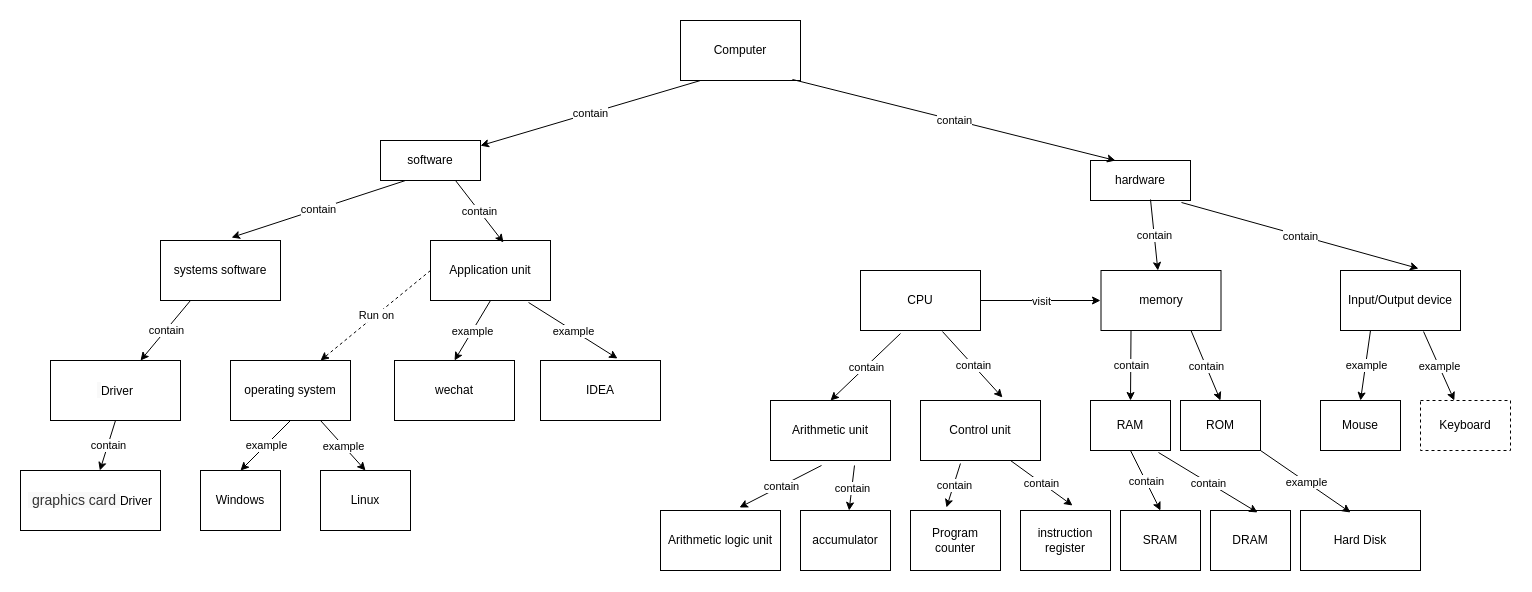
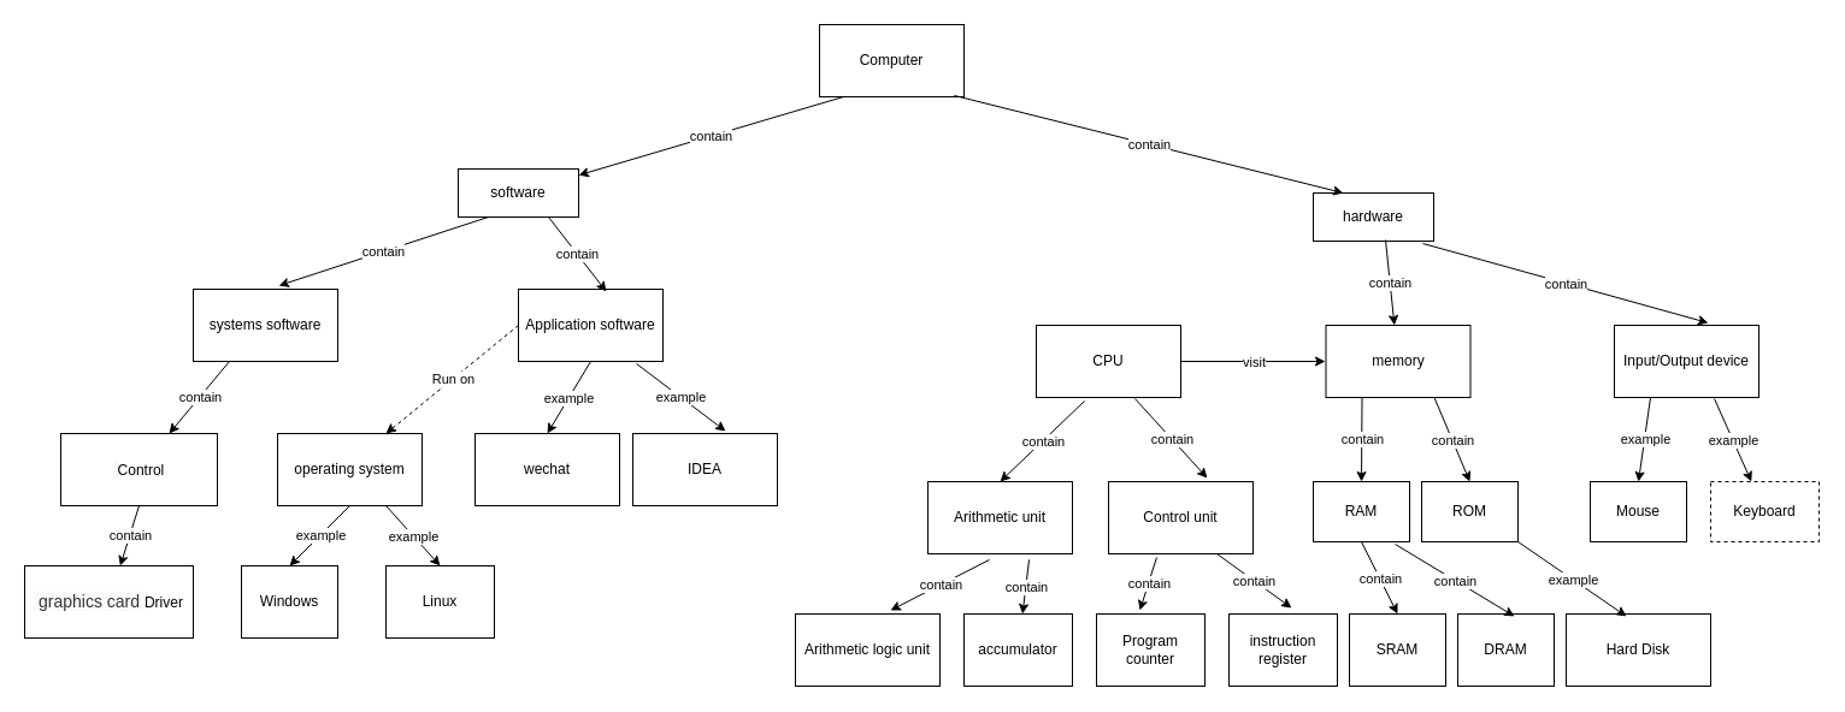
  <mxCell id="0" />
  <mxCell id="1" parent="0" />
  <mxCell id="2" value="Computer" style="rounded=0;whiteSpace=wrap;html=1;" vertex="1" parent="1"><mxGeometry x="680" y="20" width="120" height="60" as="geometry" /></mxCell>
  <mxCell id="3" value="hardware" style="rounded=0;whiteSpace=wrap;html=1;" vertex="1" parent="1"><mxGeometry x="1090" y="160" width="100" height="40" as="geometry" /></mxCell>
  <mxCell id="4" value="software" style="rounded=0;whiteSpace=wrap;html=1;" vertex="1" parent="1"><mxGeometry x="380" y="140" width="100" height="40" as="geometry" /></mxCell>
  <mxCell id="5" value="" style="endArrow=classic;html=1;exitX=0.167;exitY=1;exitDx=0;exitDy=0;exitPerimeter=0;" edge="1" parent="1" source="2" target="4"><mxGeometry relative="1" as="geometry"><mxPoint x="410" y="320" as="sourcePoint" /><mxPoint x="510" y="320" as="targetPoint" /></mxGeometry></mxCell>
  <mxCell id="6" value="contain" style="edgeLabel;resizable=0;html=1;align=center;verticalAlign=middle;" connectable="0" vertex="1" parent="5"><mxGeometry relative="1" as="geometry" /></mxCell>
  <mxCell id="7" value="" style="endArrow=classic;html=1;exitX=0.933;exitY=0.983;exitDx=0;exitDy=0;exitPerimeter=0;entryX=0.25;entryY=0;entryDx=0;entryDy=0;" edge="1" parent="1" source="2" target="3"><mxGeometry relative="1" as="geometry"><mxPoint x="410" y="320" as="sourcePoint" /><mxPoint x="510" y="320" as="targetPoint" /></mxGeometry></mxCell>
  <mxCell id="8" value="contain" style="edgeLabel;resizable=0;html=1;align=center;verticalAlign=middle;" connectable="0" vertex="1" parent="7"><mxGeometry relative="1" as="geometry" /></mxCell>
  <mxCell id="9" value="CPU" style="rounded=0;whiteSpace=wrap;html=1;" vertex="1" parent="1"><mxGeometry x="860" y="270" width="120" height="60" as="geometry" /></mxCell>
  <mxCell id="10" value="memory" style="rounded=0;whiteSpace=wrap;html=1;" vertex="1" parent="1"><mxGeometry x="1100.5" y="270" width="120" height="60" as="geometry" /></mxCell>
  <mxCell id="11" value="Input/Output device" style="rounded=0;whiteSpace=wrap;html=1;" vertex="1" parent="1"><mxGeometry x="1340" y="270" width="120" height="60" as="geometry" /></mxCell>
  <mxCell id="12" value="Arithmetic unit" style="rounded=0;whiteSpace=wrap;html=1;" vertex="1" parent="1"><mxGeometry x="770" y="400" width="120" height="60" as="geometry" /></mxCell>
  <mxCell id="13" value="Control unit" style="rounded=0;whiteSpace=wrap;html=1;" vertex="1" parent="1"><mxGeometry x="920" y="400" width="120" height="60" as="geometry" /></mxCell>
  <mxCell id="14" value="RAM" style="rounded=0;whiteSpace=wrap;html=1;" vertex="1" parent="1"><mxGeometry x="1090" y="400" width="80" height="50" as="geometry" /></mxCell>
  <mxCell id="15" value="ROM" style="rounded=0;whiteSpace=wrap;html=1;" vertex="1" parent="1"><mxGeometry x="1180" y="400" width="80" height="50" as="geometry" /></mxCell>
  <mxCell id="16" value="Mouse" style="rounded=0;whiteSpace=wrap;html=1;" vertex="1" parent="1"><mxGeometry x="1320" y="400" width="80" height="50" as="geometry" /></mxCell>
  <mxCell id="17" value="Keyboard" style="rounded=0;whiteSpace=wrap;html=1;dashed=1;" vertex="1" parent="1"><mxGeometry x="1420" y="400" width="90" height="50" as="geometry" /></mxCell>
  <mxCell id="18" value="" style="endArrow=classic;html=1;exitX=0.6;exitY=0.975;exitDx=0;exitDy=0;exitPerimeter=0;" edge="1" parent="1" source="3" target="10"><mxGeometry relative="1" as="geometry"><mxPoint x="870" y="340" as="sourcePoint" /><mxPoint x="970" y="340" as="targetPoint" /></mxGeometry></mxCell>
  <mxCell id="19" value="contain" style="edgeLabel;resizable=0;html=1;align=center;verticalAlign=middle;" connectable="0" vertex="1" parent="18"><mxGeometry relative="1" as="geometry" /></mxCell>
  <mxCell id="20" value="" style="endArrow=classic;html=1;exitX=0.91;exitY=1.05;exitDx=0;exitDy=0;exitPerimeter=0;entryX=0.65;entryY=-0.033;entryDx=0;entryDy=0;entryPerimeter=0;" edge="1" parent="1" source="3" target="11"><mxGeometry relative="1" as="geometry"><mxPoint x="870" y="340" as="sourcePoint" /><mxPoint x="970" y="340" as="targetPoint" /></mxGeometry></mxCell>
  <mxCell id="21" value="contain" style="edgeLabel;resizable=0;html=1;align=center;verticalAlign=middle;" connectable="0" vertex="1" parent="20"><mxGeometry relative="1" as="geometry" /></mxCell>
  <mxCell id="22" value="Arithmetic logic unit" style="rounded=0;whiteSpace=wrap;html=1;" vertex="1" parent="1"><mxGeometry x="660" y="510" width="120" height="60" as="geometry" /></mxCell>
  <mxCell id="23" value="accumulator" style="rounded=0;whiteSpace=wrap;html=1;" vertex="1" parent="1"><mxGeometry x="800" y="510" width="90" height="60" as="geometry" /></mxCell>
  <mxCell id="24" value="Program counter" style="rounded=0;whiteSpace=wrap;html=1;" vertex="1" parent="1"><mxGeometry x="910" y="510" width="90" height="60" as="geometry" /></mxCell>
  <mxCell id="25" value="instruction register" style="rounded=0;whiteSpace=wrap;html=1;" vertex="1" parent="1"><mxGeometry x="1020" y="510" width="90" height="60" as="geometry" /></mxCell>
  <mxCell id="26" value="SRAM" style="rounded=0;whiteSpace=wrap;html=1;" vertex="1" parent="1"><mxGeometry x="1120" y="510" width="80" height="60" as="geometry" /></mxCell>
  <mxCell id="27" value="DRAM" style="rounded=0;whiteSpace=wrap;html=1;" vertex="1" parent="1"><mxGeometry x="1210" y="510" width="80" height="60" as="geometry" /></mxCell>
  <mxCell id="28" value="Hard Disk" style="rounded=0;whiteSpace=wrap;html=1;" vertex="1" parent="1"><mxGeometry x="1300" y="510" width="120" height="60" as="geometry" /></mxCell>
- <mxCell id="29" value="Application unit" style="rounded=0;whiteSpace=wrap;html=1;" vertex="1" parent="1"><mxGeometry x="430" y="240" width="120" height="60" as="geometry" /></mxCell>
+ <mxCell id="29" value="Application software" style="rounded=0;whiteSpace=wrap;html=1;" vertex="1" parent="1"><mxGeometry x="430" y="240" width="120" height="60" as="geometry" /></mxCell>
  <mxCell id="30" value="systems software" style="rounded=0;whiteSpace=wrap;html=1;" vertex="1" parent="1"><mxGeometry x="160" y="240" width="120" height="60" as="geometry" /></mxCell>
- <mxCell id="31" value="&lt;span id=&quot;w_19&quot; style=&quot;color: rgb(51 , 51 , 51) ; font-family: &amp;#34;arial&amp;#34; , &amp;#34;pingfang sc&amp;#34; , &amp;#34;hiragino sans gb&amp;#34; , &amp;#34;stheiti&amp;#34; , &amp;#34;microsoft yahei&amp;#34; , &amp;#34;wenquanyi micro hei&amp;#34; , sans-serif ; font-size: 14px ; text-align: left ; background-color: rgb(249 , 249 , 249)&quot;&gt;&amp;nbsp;&lt;/span&gt;Driver" style="rounded=0;whiteSpace=wrap;html=1;" vertex="1" parent="1"><mxGeometry x="50" y="360" width="130" height="60" as="geometry" /></mxCell>
+ <mxCell id="31" value="&lt;span id=&quot;w_19&quot; style=&quot;color: rgb(51 , 51 , 51) ; font-family: &amp;#34;arial&amp;#34; , &amp;#34;pingfang sc&amp;#34; , &amp;#34;hiragino sans gb&amp;#34; , &amp;#34;stheiti&amp;#34; , &amp;#34;microsoft yahei&amp;#34; , &amp;#34;wenquanyi micro hei&amp;#34; , sans-serif ; font-size: 14px ; text-align: left ; background-color: rgb(249 , 249 , 249)&quot;&gt;&amp;nbsp;&lt;/span&gt;Control" style="rounded=0;whiteSpace=wrap;html=1;" vertex="1" parent="1"><mxGeometry x="50" y="360" width="130" height="60" as="geometry" /></mxCell>
  <mxCell id="32" value="operating system" style="rounded=0;whiteSpace=wrap;html=1;" vertex="1" parent="1"><mxGeometry x="230" y="360" width="120" height="60" as="geometry" /></mxCell>
  <mxCell id="33" value="wechat" style="rounded=0;whiteSpace=wrap;html=1;" vertex="1" parent="1"><mxGeometry x="394" y="360" width="120" height="60" as="geometry" /></mxCell>
- <mxCell id="34" value="IDEA" style="rounded=0;whiteSpace=wrap;html=1;" vertex="1" parent="1"><mxGeometry x="540" y="360" width="120" height="60" as="geometry" /></mxCell>
+ <mxCell id="34" value="IDEA" style="rounded=0;whiteSpace=wrap;html=1;" vertex="1" parent="1"><mxGeometry x="525" y="360" width="120" height="60" as="geometry" /></mxCell>
  <mxCell id="35" value="&lt;span id=&quot;w_19&quot; style=&quot;color: rgb(51 , 51 , 51) ; font-family: &amp;#34;arial&amp;#34; , &amp;#34;pingfang sc&amp;#34; , &amp;#34;hiragino sans gb&amp;#34; , &amp;#34;stheiti&amp;#34; , &amp;#34;microsoft yahei&amp;#34; , &amp;#34;wenquanyi micro hei&amp;#34; , sans-serif ; font-size: 14px ; text-align: left ; background-color: rgb(249 , 249 , 249)&quot;&gt;&amp;nbsp;&lt;/span&gt;&lt;span id=&quot;w_20&quot; class=&quot;&quot; style=&quot;color: rgb(51 , 51 , 51) ; font-family: &amp;#34;arial&amp;#34; , &amp;#34;pingfang sc&amp;#34; , &amp;#34;hiragino sans gb&amp;#34; , &amp;#34;stheiti&amp;#34; , &amp;#34;microsoft yahei&amp;#34; , &amp;#34;wenquanyi micro hei&amp;#34; , sans-serif ; font-size: 14px ; text-align: left ; background-color: rgb(249 , 249 , 249)&quot;&gt;graphics&amp;nbsp;&lt;/span&gt;&lt;span id=&quot;w_21&quot; class=&quot;&quot; style=&quot;color: rgb(51 , 51 , 51) ; font-family: &amp;#34;arial&amp;#34; , &amp;#34;pingfang sc&amp;#34; , &amp;#34;hiragino sans gb&amp;#34; , &amp;#34;stheiti&amp;#34; , &amp;#34;microsoft yahei&amp;#34; , &amp;#34;wenquanyi micro hei&amp;#34; , sans-serif ; font-size: 14px ; text-align: left ; background-color: rgb(249 , 249 , 249)&quot;&gt;card&amp;nbsp;&lt;/span&gt;&lt;span&gt;Driver&lt;/span&gt;" style="rounded=0;whiteSpace=wrap;html=1;" vertex="1" parent="1"><mxGeometry x="20" y="470" width="140" height="60" as="geometry" /></mxCell>
  <mxCell id="36" value="Windows" style="rounded=0;whiteSpace=wrap;html=1;" vertex="1" parent="1"><mxGeometry x="200" y="470" width="80" height="60" as="geometry" /></mxCell>
  <mxCell id="37" value="Linux" style="rounded=0;whiteSpace=wrap;html=1;" vertex="1" parent="1"><mxGeometry x="320" y="470" width="90" height="60" as="geometry" /></mxCell>
  <mxCell id="38" value="" style="endArrow=classic;html=1;entryX=0.5;entryY=0;entryDx=0;entryDy=0;" edge="1" parent="1" target="12"><mxGeometry relative="1" as="geometry"><mxPoint x="900" y="333" as="sourcePoint" /><mxPoint x="1160" y="340" as="targetPoint" /></mxGeometry></mxCell>
  <mxCell id="39" value="contain" style="edgeLabel;resizable=0;html=1;align=center;verticalAlign=middle;" connectable="0" vertex="1" parent="38"><mxGeometry relative="1" as="geometry" /></mxCell>
  <mxCell id="40" value="" style="endArrow=classic;html=1;exitX=0.683;exitY=1.017;exitDx=0;exitDy=0;exitPerimeter=0;entryX=0.683;entryY=-0.05;entryDx=0;entryDy=0;entryPerimeter=0;" edge="1" parent="1" source="9" target="13"><mxGeometry relative="1" as="geometry"><mxPoint x="1060" y="340" as="sourcePoint" /><mxPoint x="1160" y="340" as="targetPoint" /></mxGeometry></mxCell>
  <mxCell id="41" value="contain" style="edgeLabel;resizable=0;html=1;align=center;verticalAlign=middle;" connectable="0" vertex="1" parent="40"><mxGeometry relative="1" as="geometry" /></mxCell>
  <mxCell id="42" value="" style="endArrow=classic;html=1;exitX=0.25;exitY=1;exitDx=0;exitDy=0;entryX=0.5;entryY=0;entryDx=0;entryDy=0;" edge="1" parent="1" source="10" target="14"><mxGeometry relative="1" as="geometry"><mxPoint x="1060" y="340" as="sourcePoint" /><mxPoint x="1131" y="390" as="targetPoint" /></mxGeometry></mxCell>
  <mxCell id="43" value="contain" style="edgeLabel;resizable=0;html=1;align=center;verticalAlign=middle;" connectable="0" vertex="1" parent="42"><mxGeometry relative="1" as="geometry" /></mxCell>
  <mxCell id="44" value="" style="endArrow=classic;html=1;exitX=0.75;exitY=1;exitDx=0;exitDy=0;entryX=0.5;entryY=0;entryDx=0;entryDy=0;" edge="1" parent="1" source="10" target="15"><mxGeometry relative="1" as="geometry"><mxPoint x="1060" y="340" as="sourcePoint" /><mxPoint x="1160" y="340" as="targetPoint" /></mxGeometry></mxCell>
  <mxCell id="45" value="contain" style="edgeLabel;resizable=0;html=1;align=center;verticalAlign=middle;" connectable="0" vertex="1" parent="44"><mxGeometry relative="1" as="geometry" /></mxCell>
  <mxCell id="46" value="" style="endArrow=classic;html=1;exitX=0.25;exitY=1;exitDx=0;exitDy=0;entryX=0.5;entryY=0;entryDx=0;entryDy=0;" edge="1" parent="1" source="11" target="16"><mxGeometry relative="1" as="geometry"><mxPoint x="1060" y="340" as="sourcePoint" /><mxPoint x="1160" y="340" as="targetPoint" /></mxGeometry></mxCell>
  <mxCell id="47" value="example" style="edgeLabel;resizable=0;html=1;align=center;verticalAlign=middle;" connectable="0" vertex="1" parent="46"><mxGeometry relative="1" as="geometry" /></mxCell>
  <mxCell id="48" value="" style="endArrow=classic;html=1;exitX=0.692;exitY=1.017;exitDx=0;exitDy=0;exitPerimeter=0;" edge="1" parent="1" source="11" target="17"><mxGeometry relative="1" as="geometry"><mxPoint x="1060" y="340" as="sourcePoint" /><mxPoint x="1160" y="340" as="targetPoint" /></mxGeometry></mxCell>
  <mxCell id="49" value="example" style="edgeLabel;resizable=0;html=1;align=center;verticalAlign=middle;" connectable="0" vertex="1" parent="48"><mxGeometry relative="1" as="geometry" /></mxCell>
  <mxCell id="50" value="" style="endArrow=classic;html=1;exitX=0.425;exitY=1.083;exitDx=0;exitDy=0;exitPerimeter=0;entryX=0.658;entryY=-0.05;entryDx=0;entryDy=0;entryPerimeter=0;" edge="1" parent="1" source="12" target="22"><mxGeometry relative="1" as="geometry"><mxPoint x="1060" y="340" as="sourcePoint" /><mxPoint x="1160" y="340" as="targetPoint" /></mxGeometry></mxCell>
  <mxCell id="51" value="contain" style="edgeLabel;resizable=0;html=1;align=center;verticalAlign=middle;" connectable="0" vertex="1" parent="50"><mxGeometry relative="1" as="geometry" /></mxCell>
  <mxCell id="52" value="" style="endArrow=classic;html=1;exitX=0.7;exitY=1.083;exitDx=0;exitDy=0;exitPerimeter=0;" edge="1" parent="1" source="12" target="23"><mxGeometry relative="1" as="geometry"><mxPoint x="1060" y="340" as="sourcePoint" /><mxPoint x="1160" y="340" as="targetPoint" /></mxGeometry></mxCell>
  <mxCell id="53" value="contain" style="edgeLabel;resizable=0;html=1;align=center;verticalAlign=middle;" connectable="0" vertex="1" parent="52"><mxGeometry relative="1" as="geometry" /></mxCell>
  <mxCell id="54" value="" style="endArrow=classic;html=1;exitX=0.333;exitY=1.05;exitDx=0;exitDy=0;exitPerimeter=0;entryX=0.4;entryY=-0.05;entryDx=0;entryDy=0;entryPerimeter=0;" edge="1" parent="1" source="13" target="24"><mxGeometry relative="1" as="geometry"><mxPoint x="1060" y="340" as="sourcePoint" /><mxPoint x="1160" y="340" as="targetPoint" /></mxGeometry></mxCell>
  <mxCell id="55" value="contain" style="edgeLabel;resizable=0;html=1;align=center;verticalAlign=middle;" connectable="0" vertex="1" parent="54"><mxGeometry relative="1" as="geometry" /></mxCell>
  <mxCell id="56" value="" style="endArrow=classic;html=1;exitX=0.5;exitY=1;exitDx=0;exitDy=0;entryX=0.5;entryY=0;entryDx=0;entryDy=0;" edge="1" parent="1" source="14" target="26"><mxGeometry relative="1" as="geometry"><mxPoint x="1060" y="340" as="sourcePoint" /><mxPoint x="1160" y="340" as="targetPoint" /></mxGeometry></mxCell>
  <mxCell id="57" value="contain" style="edgeLabel;resizable=0;html=1;align=center;verticalAlign=middle;" connectable="0" vertex="1" parent="56"><mxGeometry relative="1" as="geometry" /></mxCell>
  <mxCell id="58" value="" style="endArrow=classic;html=1;exitX=0.75;exitY=1;exitDx=0;exitDy=0;entryX=0.578;entryY=-0.083;entryDx=0;entryDy=0;entryPerimeter=0;" edge="1" parent="1" source="13" target="25"><mxGeometry relative="1" as="geometry"><mxPoint x="1060" y="340" as="sourcePoint" /><mxPoint x="1160" y="340" as="targetPoint" /></mxGeometry></mxCell>
  <mxCell id="59" value="contain" style="edgeLabel;resizable=0;html=1;align=center;verticalAlign=middle;" connectable="0" vertex="1" parent="58"><mxGeometry relative="1" as="geometry" /></mxCell>
  <mxCell id="60" value="" style="endArrow=classic;html=1;exitX=0.85;exitY=1.04;exitDx=0;exitDy=0;exitPerimeter=0;entryX=0.588;entryY=0.033;entryDx=0;entryDy=0;entryPerimeter=0;" edge="1" parent="1" source="14" target="27"><mxGeometry relative="1" as="geometry"><mxPoint x="1060" y="340" as="sourcePoint" /><mxPoint x="1160" y="340" as="targetPoint" /></mxGeometry></mxCell>
  <mxCell id="61" value="contain" style="edgeLabel;resizable=0;html=1;align=center;verticalAlign=middle;" connectable="0" vertex="1" parent="60"><mxGeometry relative="1" as="geometry" /></mxCell>
  <mxCell id="62" value="" style="endArrow=classic;html=1;exitX=1;exitY=1;exitDx=0;exitDy=0;entryX=0.417;entryY=0.033;entryDx=0;entryDy=0;entryPerimeter=0;" edge="1" parent="1" source="15" target="28"><mxGeometry relative="1" as="geometry"><mxPoint x="1060" y="340" as="sourcePoint" /><mxPoint x="1160" y="340" as="targetPoint" /></mxGeometry></mxCell>
  <mxCell id="63" value="example" style="edgeLabel;resizable=0;html=1;align=center;verticalAlign=middle;" connectable="0" vertex="1" parent="62"><mxGeometry relative="1" as="geometry" /></mxCell>
  <mxCell id="64" value="" style="endArrow=classic;html=1;exitX=0.25;exitY=1;exitDx=0;exitDy=0;entryX=0.592;entryY=-0.05;entryDx=0;entryDy=0;entryPerimeter=0;" edge="1" parent="1" source="4" target="30"><mxGeometry relative="1" as="geometry"><mxPoint x="570" y="340" as="sourcePoint" /><mxPoint x="670" y="340" as="targetPoint" /></mxGeometry></mxCell>
  <mxCell id="65" value="contain" style="edgeLabel;resizable=0;html=1;align=center;verticalAlign=middle;" connectable="0" vertex="1" parent="64"><mxGeometry relative="1" as="geometry" /></mxCell>
  <mxCell id="66" value="" style="endArrow=classic;html=1;exitX=0.75;exitY=1;exitDx=0;exitDy=0;entryX=0.608;entryY=0.033;entryDx=0;entryDy=0;entryPerimeter=0;" edge="1" parent="1" source="4" target="29"><mxGeometry relative="1" as="geometry"><mxPoint x="570" y="340" as="sourcePoint" /><mxPoint x="670" y="340" as="targetPoint" /></mxGeometry></mxCell>
  <mxCell id="67" value="contain" style="edgeLabel;resizable=0;html=1;align=center;verticalAlign=middle;" connectable="0" vertex="1" parent="66"><mxGeometry relative="1" as="geometry" /></mxCell>
  <mxCell id="68" value="" style="endArrow=classic;html=1;exitX=0.25;exitY=1;exitDx=0;exitDy=0;" edge="1" parent="1" source="30" target="31"><mxGeometry relative="1" as="geometry"><mxPoint x="570" y="340" as="sourcePoint" /><mxPoint x="670" y="340" as="targetPoint" /></mxGeometry></mxCell>
  <mxCell id="69" value="contain" style="edgeLabel;resizable=0;html=1;align=center;verticalAlign=middle;" connectable="0" vertex="1" parent="68"><mxGeometry relative="1" as="geometry" /></mxCell>
  <mxCell id="70" value="" style="endArrow=classic;html=1;exitX=0.5;exitY=1;exitDx=0;exitDy=0;entryX=0.5;entryY=0;entryDx=0;entryDy=0;" edge="1" parent="1" source="29" target="33"><mxGeometry relative="1" as="geometry"><mxPoint x="570" y="340" as="sourcePoint" /><mxPoint x="670" y="340" as="targetPoint" /></mxGeometry></mxCell>
  <mxCell id="71" value="example" style="edgeLabel;resizable=0;html=1;align=center;verticalAlign=middle;" connectable="0" vertex="1" parent="70"><mxGeometry relative="1" as="geometry" /></mxCell>
  <mxCell id="72" value="" style="endArrow=classic;html=1;exitX=0.817;exitY=1.033;exitDx=0;exitDy=0;exitPerimeter=0;entryX=0.642;entryY=-0.033;entryDx=0;entryDy=0;entryPerimeter=0;" edge="1" parent="1" source="29" target="34"><mxGeometry relative="1" as="geometry"><mxPoint x="570" y="340" as="sourcePoint" /><mxPoint x="670" y="340" as="targetPoint" /></mxGeometry></mxCell>
  <mxCell id="73" value="example" style="edgeLabel;resizable=0;html=1;align=center;verticalAlign=middle;" connectable="0" vertex="1" parent="72"><mxGeometry relative="1" as="geometry" /></mxCell>
  <mxCell id="74" value="" style="endArrow=classic;html=1;exitX=0.5;exitY=1;exitDx=0;exitDy=0;" edge="1" parent="1" source="31" target="35"><mxGeometry relative="1" as="geometry"><mxPoint x="570" y="340" as="sourcePoint" /><mxPoint x="670" y="340" as="targetPoint" /></mxGeometry></mxCell>
  <mxCell id="75" value="contain" style="edgeLabel;resizable=0;html=1;align=center;verticalAlign=middle;" connectable="0" vertex="1" parent="74"><mxGeometry relative="1" as="geometry" /></mxCell>
  <mxCell id="76" value="" style="endArrow=classic;html=1;exitX=0.5;exitY=1;exitDx=0;exitDy=0;entryX=0.5;entryY=0;entryDx=0;entryDy=0;" edge="1" parent="1" source="32" target="36"><mxGeometry relative="1" as="geometry"><mxPoint x="570" y="340" as="sourcePoint" /><mxPoint x="670" y="340" as="targetPoint" /></mxGeometry></mxCell>
  <mxCell id="77" value="example" style="edgeLabel;resizable=0;html=1;align=center;verticalAlign=middle;" connectable="0" vertex="1" parent="76"><mxGeometry relative="1" as="geometry" /></mxCell>
  <mxCell id="78" value="" style="endArrow=classic;html=1;exitX=0.75;exitY=1;exitDx=0;exitDy=0;entryX=0.5;entryY=0;entryDx=0;entryDy=0;" edge="1" parent="1" source="32" target="37"><mxGeometry relative="1" as="geometry"><mxPoint x="570" y="340" as="sourcePoint" /><mxPoint x="670" y="340" as="targetPoint" /></mxGeometry></mxCell>
  <mxCell id="79" value="example" style="edgeLabel;resizable=0;html=1;align=center;verticalAlign=middle;" connectable="0" vertex="1" parent="78"><mxGeometry relative="1" as="geometry" /></mxCell>
  <mxCell id="80" value="" style="endArrow=classic;html=1;exitX=0;exitY=0.5;exitDx=0;exitDy=0;entryX=0.75;entryY=0;entryDx=0;entryDy=0;dashed=1;" edge="1" parent="1" source="29" target="32"><mxGeometry relative="1" as="geometry"><mxPoint x="680" y="340" as="sourcePoint" /><mxPoint x="780" y="340" as="targetPoint" /></mxGeometry></mxCell>
  <mxCell id="81" value="Run on" style="edgeLabel;resizable=0;html=1;align=center;verticalAlign=middle;" connectable="0" vertex="1" parent="80"><mxGeometry relative="1" as="geometry" /></mxCell>
  <mxCell id="82" value="" style="endArrow=classic;html=1;exitX=1;exitY=0.5;exitDx=0;exitDy=0;" edge="1" parent="1" source="9"><mxGeometry relative="1" as="geometry"><mxPoint x="630" y="340" as="sourcePoint" /><mxPoint x="1100" y="300" as="targetPoint" /></mxGeometry></mxCell>
  <mxCell id="83" value="visit" style="edgeLabel;resizable=0;html=1;align=center;verticalAlign=middle;" connectable="0" vertex="1" parent="82"><mxGeometry relative="1" as="geometry" /></mxCell>
